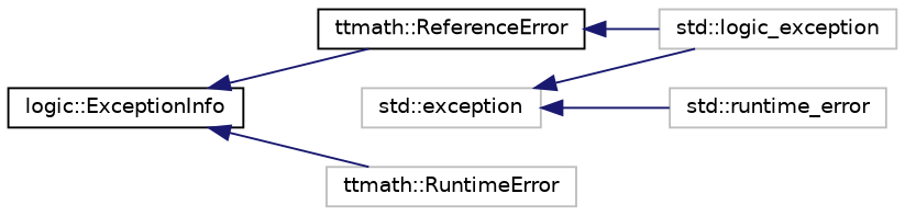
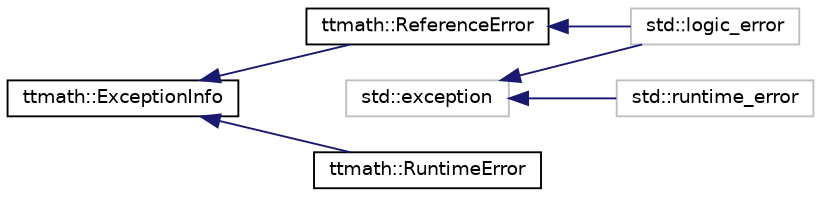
  digraph {
    rankdir=LR
    node [color=grey75 fillcolor=white fontname=Helvetica fontsize=10 shape=record style=filled]
    edge [color=midnightblue dir=back fontname=Helvetica fontsize=10 labelfontname=Helvetica labelfontsize=10 style=solid]
    n1 [height=0.2 label="std::exception" width=0.4]
-   n2 [height=0.2 label="std::logic_exception" width=0.4]
+   n2 [height=0.2 label="std::logic_error" width=0.4]
    n3 [height=0.2 label="std::runtime_error" width=0.4]
    n4 [color=black height=0.2 label="ttmath::ReferenceError" width=0.4]
-   n5 [height=0.2 label="ttmath::RuntimeError" width=0.4]
-   n6 [color=black height=0.2 label="logic::ExceptionInfo" width=0.4]
+   n5 [color=black height=0.2 label="ttmath::RuntimeError" width=0.4]
+   n6 [color=black height=0.2 label="ttmath::ExceptionInfo" width=0.4]
    n1 -> n2
    n1 -> n3
    n4 -> n2
    n6 -> n4
    n6 -> n5
  }
